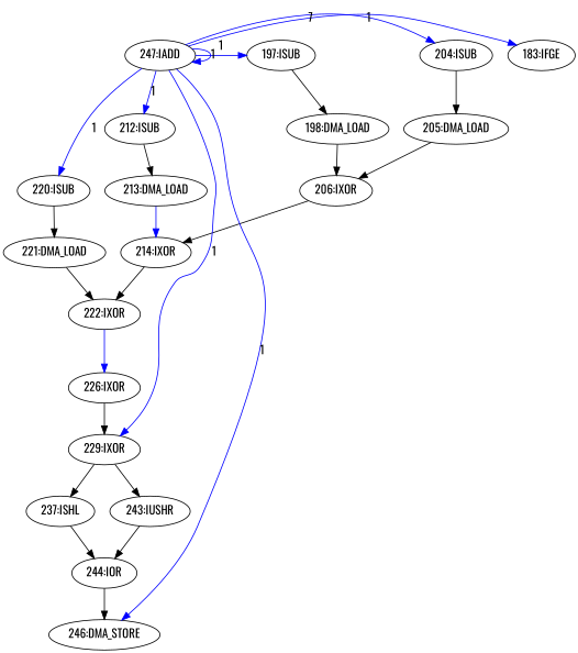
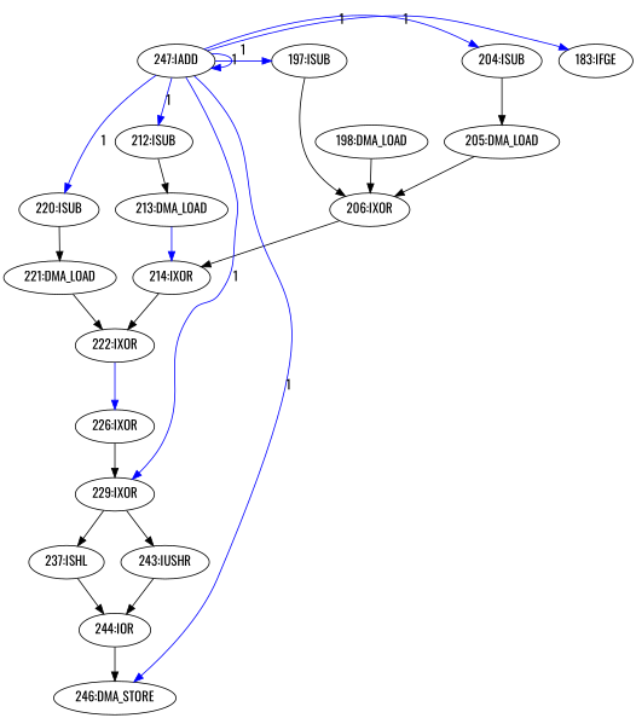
  digraph {
    fontname=Oswald
    node [fontname=Oswald]
    edge [fontname=Oswald]
    n1 [label="221:DMA_LOAD"]
    n2 [label="222:IXOR"]
    n3 [label="226:IXOR"]
    n4 [label="220:ISUB"]
    n5 [label="213:DMA_LOAD"]
    n6 [label="214:IXOR"]
    n7 [label="212:ISUB"]
    n8 [label="229:IXOR"]
    n9 [label="244:IOR"]
    n10 [label="246:DMA_STORE"]
    n11 [label="237:ISHL"]
    n12 [label="243:IUSHR"]
    n13 [label="206:IXOR"]
    n14 [label="198:DMA_LOAD"]
    n15 [label="205:DMA_LOAD"]
    n16 [label="197:ISUB"]
    n17 [label="204:ISUB"]
    n18 [label="247:IADD"]
    n19 [label="183:IFGE"]
    n1 -> n2
    n2 -> n3 [color=blue]
    n3 -> n8
    n4 -> n1
    n5 -> n6 [color=blue]
    n6 -> n2
    n7 -> n5
    n8 -> n11
    n8 -> n12
    n9 -> n10
    n11 -> n9
    n12 -> n9
    n13 -> n6
    n14 -> n13
    n15 -> n13
-   n16 -> n14
+   n16 -> n13
    n17 -> n15
    n18 -> n4 [color=blue constraint=false label=1]
    n18 -> n7 [color=blue constraint=false label=1]
    n18 -> n8 [color=blue constraint=false label=1]
    n18 -> n10 [color=blue constraint=false label=1]
    n18 -> n16 [color=blue constraint=false label=1]
    n18 -> n17 [color=blue constraint=false label=1]
    n18 -> n18 [color=blue constraint=false label=1]
-   n18 -> n19 [color=blue constraint=false label=7]
+   n18 -> n19 [color=blue constraint=false label=1]
  }
